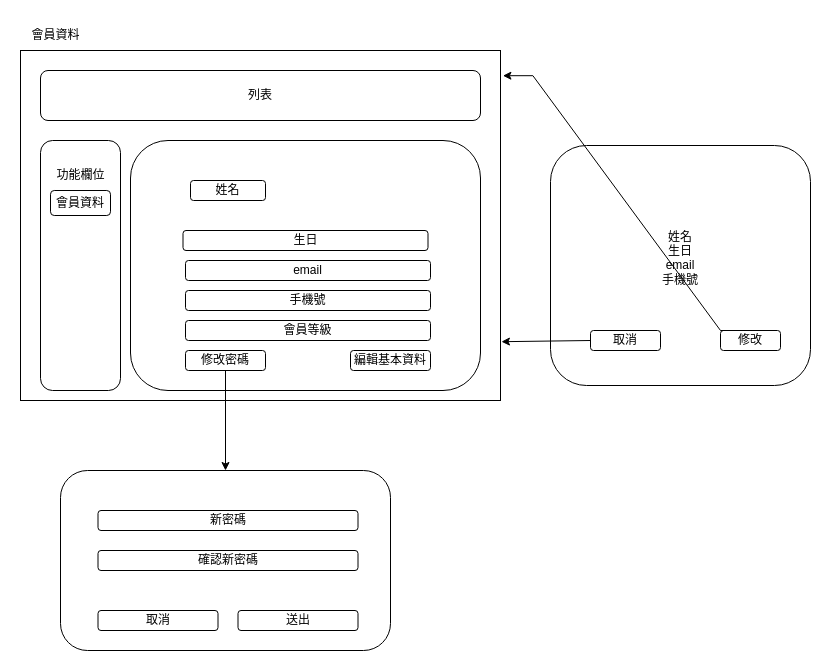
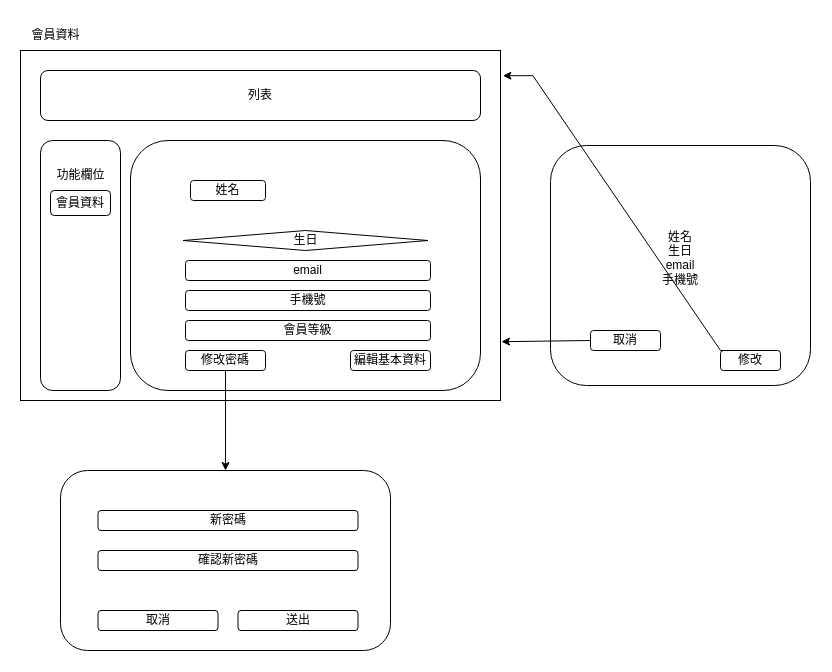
  <mxCell id="0" />
  <mxCell id="1" parent="0" />
  <mxCell id="2" value="" style="rounded=0;whiteSpace=wrap;html=1;" vertex="1" parent="1"><mxGeometry x="20" y="50" width="480" height="350" as="geometry" /></mxCell>
  <mxCell id="3" value="列表" style="rounded=1;whiteSpace=wrap;html=1;" vertex="1" parent="1"><mxGeometry x="40" y="70" width="440" height="50" as="geometry" /></mxCell>
  <mxCell id="4" value="會員資料" style="text;html=1;align=center;verticalAlign=middle;resizable=0;points=[];autosize=1;strokeColor=none;fillColor=none;" vertex="1" parent="1"><mxGeometry x="20" y="20" width="70" height="30" as="geometry" /></mxCell>
  <mxCell id="5" value="" style="rounded=1;whiteSpace=wrap;html=1;" vertex="1" parent="1"><mxGeometry x="40" y="140" width="80" height="250" as="geometry" /></mxCell>
  <mxCell id="6" value="功能欄位" style="text;html=1;align=center;verticalAlign=middle;resizable=0;points=[];autosize=1;strokeColor=none;fillColor=none;" vertex="1" parent="1"><mxGeometry x="45" y="160" width="70" height="30" as="geometry" /></mxCell>
  <mxCell id="7" value="" style="rounded=1;whiteSpace=wrap;html=1;" vertex="1" parent="1"><mxGeometry x="130" y="140" width="350" height="250" as="geometry" /></mxCell>
  <mxCell id="8" value="姓名" style="rounded=1;whiteSpace=wrap;html=1;" vertex="1" parent="1"><mxGeometry x="190" y="180" width="75" height="20" as="geometry" /></mxCell>
- <mxCell id="9" value="生日" style="rounded=1;whiteSpace=wrap;html=1;" vertex="1" parent="1"><mxGeometry x="182.5" y="230" width="245" height="20" as="geometry" /></mxCell>
+ <mxCell id="9" value="生日" style="rhombus;whiteSpace=wrap;html=1;" vertex="1" parent="1"><mxGeometry x="182.5" y="230" width="245" height="20" as="geometry" /></mxCell>
  <mxCell id="10" value="email" style="rounded=1;whiteSpace=wrap;html=1;" vertex="1" parent="1"><mxGeometry x="185" y="260" width="245" height="20" as="geometry" /></mxCell>
  <mxCell id="11" value="手機號" style="rounded=1;whiteSpace=wrap;html=1;" vertex="1" parent="1"><mxGeometry x="185" y="290" width="245" height="20" as="geometry" /></mxCell>
  <mxCell id="12" value="會員等級" style="rounded=1;whiteSpace=wrap;html=1;" vertex="1" parent="1"><mxGeometry x="185" y="320" width="245" height="20" as="geometry" /></mxCell>
  <mxCell id="13" value="編輯基本資料" style="rounded=1;whiteSpace=wrap;html=1;" vertex="1" parent="1"><mxGeometry x="350" y="350" width="80" height="20" as="geometry" /></mxCell>
  <mxCell id="14" style="edgeStyle=orthogonalEdgeStyle;rounded=0;orthogonalLoop=1;jettySize=auto;html=1;exitX=0.5;exitY=1;exitDx=0;exitDy=0;" edge="1" parent="1" source="15" target="19"><mxGeometry relative="1" as="geometry"><mxPoint x="300" y="790" as="targetPoint" /></mxGeometry></mxCell>
  <mxCell id="15" value="修改密碼" style="rounded=1;whiteSpace=wrap;html=1;" vertex="1" parent="1"><mxGeometry x="185" y="350" width="80" height="20" as="geometry" /></mxCell>
  <mxCell id="16" value="姓名&lt;div&gt;生日&lt;/div&gt;&lt;div&gt;email&lt;/div&gt;&lt;div&gt;手機號&lt;/div&gt;&lt;div&gt;&lt;br&gt;&lt;/div&gt;" style="rounded=1;whiteSpace=wrap;html=1;" vertex="1" parent="1"><mxGeometry x="550" y="145" width="260" height="240" as="geometry" /></mxCell>
- <mxCell id="17" value="修改" style="rounded=1;whiteSpace=wrap;html=1;" vertex="1" parent="1"><mxGeometry x="720" y="330" width="60" height="20" as="geometry" /></mxCell>
+ <mxCell id="17" value="修改" style="rounded=1;whiteSpace=wrap;html=1;" vertex="1" parent="1"><mxGeometry x="720" y="350" width="60" height="20" as="geometry" /></mxCell>
  <mxCell id="18" value="取消" style="rounded=1;whiteSpace=wrap;html=1;" vertex="1" parent="1"><mxGeometry x="590" y="330" width="70" height="20" as="geometry" /></mxCell>
  <mxCell id="19" value="" style="rounded=1;whiteSpace=wrap;html=1;" vertex="1" parent="1"><mxGeometry x="60" y="470" width="330" height="180" as="geometry" /></mxCell>
  <mxCell id="20" style="edgeStyle=entityRelationEdgeStyle;rounded=0;orthogonalLoop=1;jettySize=auto;html=1;exitX=0.5;exitY=0;exitDx=0;exitDy=0;entryX=1.005;entryY=0.072;entryDx=0;entryDy=0;entryPerimeter=0;" edge="1" parent="1" source="17" target="2"><mxGeometry relative="1" as="geometry" /></mxCell>
  <mxCell id="21" style="edgeStyle=none;rounded=0;orthogonalLoop=1;jettySize=auto;html=1;exitX=0;exitY=0.5;exitDx=0;exitDy=0;entryX=1.002;entryY=0.832;entryDx=0;entryDy=0;entryPerimeter=0;" edge="1" parent="1" source="18" target="2"><mxGeometry relative="1" as="geometry" /></mxCell>
  <mxCell id="22" value="新密碼" style="rounded=1;whiteSpace=wrap;html=1;" vertex="1" parent="1"><mxGeometry x="97.5" y="510" width="260" height="20" as="geometry" /></mxCell>
  <mxCell id="23" value="確認新密碼" style="rounded=1;whiteSpace=wrap;html=1;" vertex="1" parent="1"><mxGeometry x="97.5" y="550" width="260" height="20" as="geometry" /></mxCell>
  <mxCell id="24" value="送出" style="rounded=1;whiteSpace=wrap;html=1;" vertex="1" parent="1"><mxGeometry x="237.5" y="610" width="120" height="20" as="geometry" /></mxCell>
  <mxCell id="25" value="取消" style="rounded=1;whiteSpace=wrap;html=1;" vertex="1" parent="1"><mxGeometry x="97.5" y="610" width="120" height="20" as="geometry" /></mxCell>
  <mxCell id="26" value="會員資料" style="rounded=1;whiteSpace=wrap;html=1;" vertex="1" parent="1"><mxGeometry x="50" y="190" width="60" height="25" as="geometry" /></mxCell>
